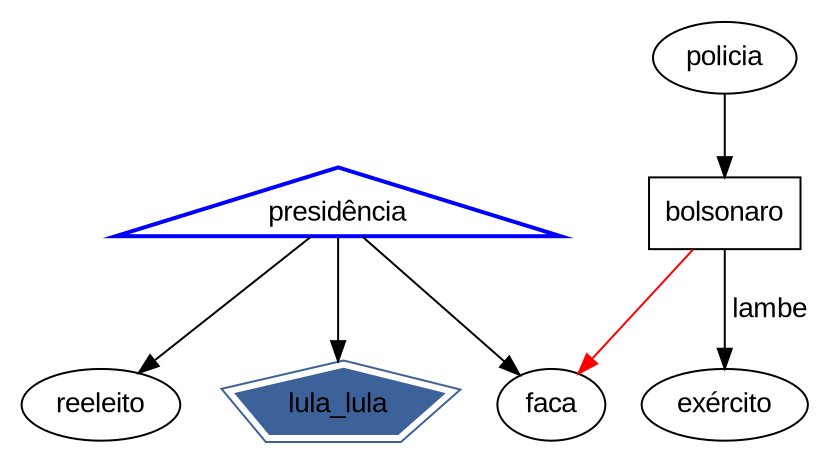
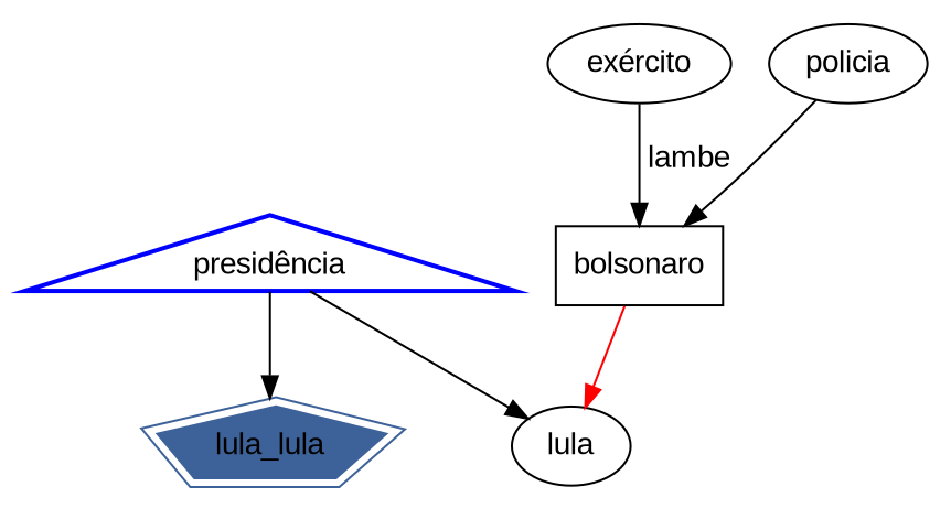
  digraph {
    fontname="Liberation Sans"
    node [fontname="Liberation Sans"]
    edge [fontname="Liberation Sans"]
    bolsonaro [shape=box]
-   faca
+   faca [label=lula]
    "exército"
    policia
    "presidência" [color=blue shape=polygon sides=3 style=bold]
    n6 [color=".6 .6 .6" label=lula_lula peripheries=2 shape=polygon sides=5 skew=.1 style=filled]
-   reeleito
    bolsonaro -> faca [color=red]
-   bolsonaro -> "exército" [label=" lambe" weight=800]
+   "exército" -> bolsonaro [label=" lambe" weight=800]
    policia -> bolsonaro
    "presidência" -> faca
    "presidência" -> n6
-   "presidência" -> reeleito
  }
